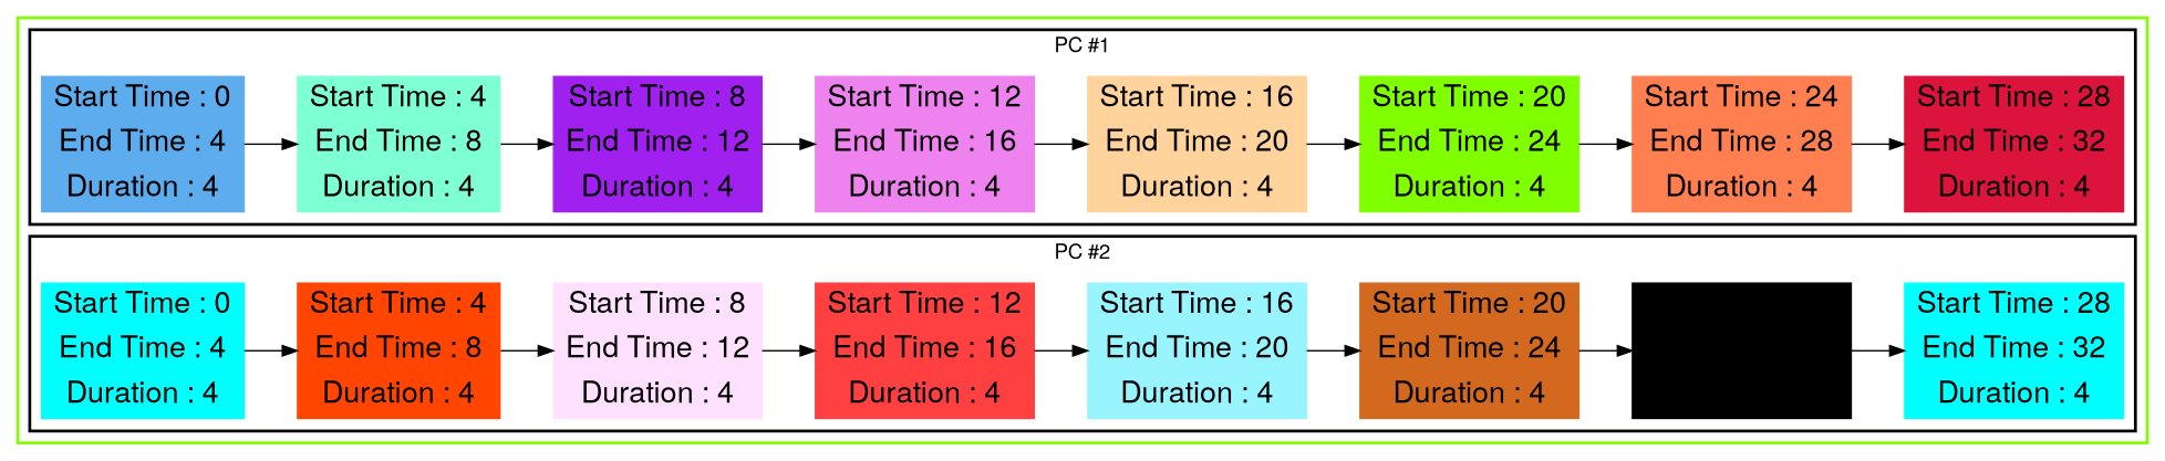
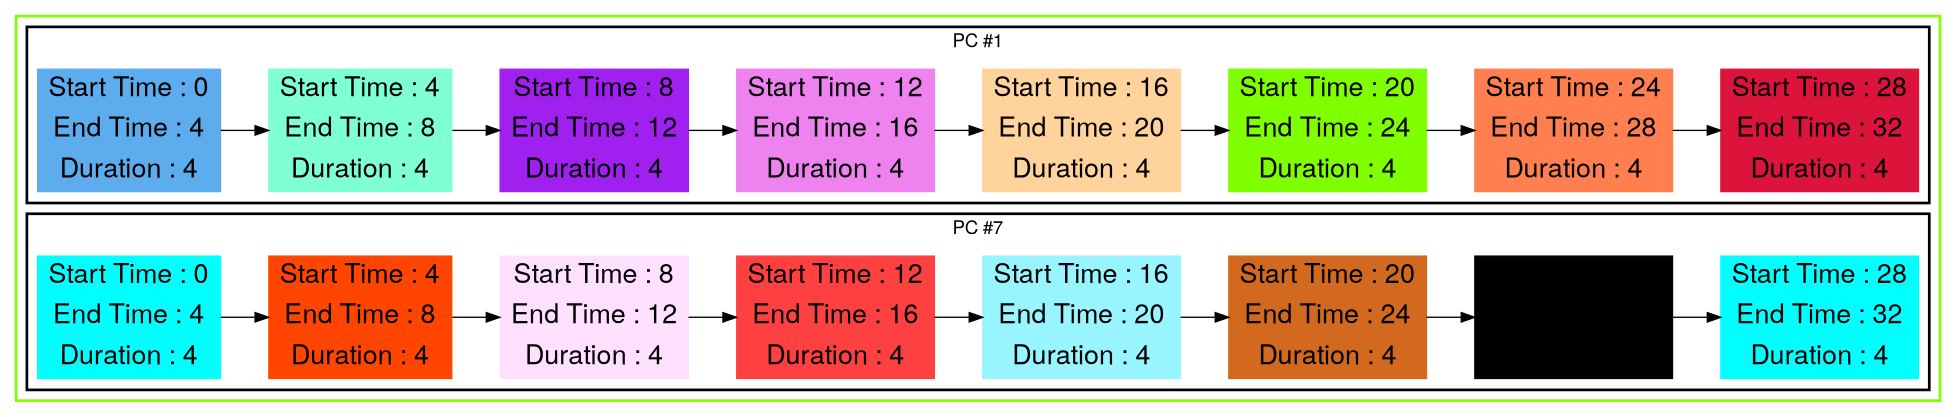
  digraph {
    fontname="Helvetica,Arial,sans-serif"
    rankdir=LR
    node [fontname="Helvetica,Arial,sans-serif" fontsize=20 shape=record style=filled]
    edge [fontname="Helvetica,Arial,sans-serif"]
    n1 [color=steelblue2 label="Start Time : 0 | End Time : 4 | Duration : 4"]
    n2 [color=aquamarine label="Start Time : 4 | End Time : 8 | Duration : 4"]
    n3 [color=x11purple label="Start Time : 8 | End Time : 12 | Duration : 4"]
    n4 [color=violet label="Start Time : 12 | End Time : 16 | Duration : 4"]
    n5 [color=burlywood1 label="Start Time : 16 | End Time : 20 | Duration : 4"]
    n6 [color=chartreuse label="Start Time : 20 | End Time : 24 | Duration : 4"]
    n7 [color=coral label="Start Time : 24 | End Time : 28 | Duration : 4"]
    n8 [color=crimson label="Start Time : 28 | End Time : 32 | Duration : 4"]
    n9 [color=aqua label="Start Time : 0 | End Time : 4 | Duration : 4"]
    n10 [color=orangered1 label="Start Time : 4 | End Time : 8 | Duration : 4"]
    n11 [color=thistle1 label="Start Time : 8 | End Time : 12 | Duration : 4"]
    n12 [color=brown1 label="Start Time : 12 | End Time : 16 | Duration : 4"]
    n13 [color=cadetblue1 label="Start Time : 16 | End Time : 20 | Duration : 4"]
    n14 [color=chocolate label="Start Time : 20 | End Time : 24 | Duration : 4"]
    n15 [color=cornflower label="Start Time : 24 | End Time : 28 | Duration : 4"]
    n16 [color=cyan label="Start Time : 28 | End Time : 32 | Duration : 4"]
    subgraph cluster_1 {
      color=chartreuse
      style=bold
      subgraph cluster_2 {
        color=black
        label="PC #1"
        style=bold
        n1
        n2
        n3
        n4
        n5
        n6
        n7
        n8
      }
      subgraph cluster_3 {
        color=black
-       label="PC #2"
+       label="PC #7"
        style=bold
        n9
        n10
        n11
        n12
        n13
        n14
        n15
        n16
      }
    }
    n1 -> n2
    n2 -> n3
    n3 -> n4
    n4 -> n5
    n5 -> n6
    n6 -> n7
    n7 -> n8
    n9 -> n10
    n10 -> n11
    n11 -> n12
    n12 -> n13
    n13 -> n14
    n14 -> n15
    n15 -> n16
  }
